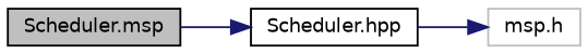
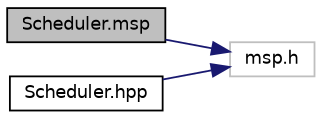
  digraph {
    rankdir=LR
    node [color=black fillcolor=white fontname=Helvetica fontsize=10 shape=record style=filled]
    edge [color=midnightblue fontname=Helvetica fontsize=10 labelfontname=Helvetica labelfontsize=10 style=solid]
    n1 [fillcolor=grey75 fontcolor=black height=0.2 label="Scheduler.msp" width=0.4]
    n2 [height=0.2 label="Scheduler.hpp" width=0.4]
    n3 [color=grey75 height=0.2 label="msp.h" width=0.4]
-   n1 -> n2
+   n1 -> n3
    n2 -> n3
  }
